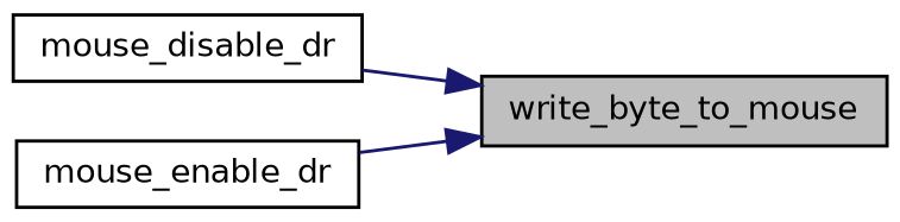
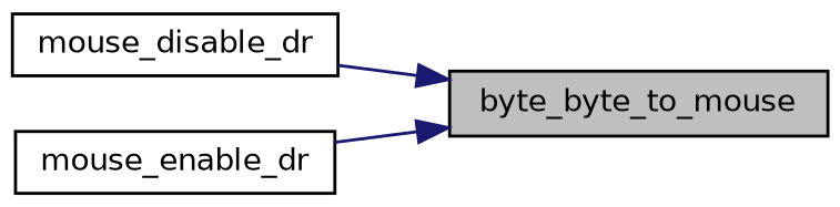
  digraph {
    rankdir=RL
    node [color=black fillcolor=white fontname=Helvetica fontsize=10 shape=record style=filled]
    edge [color=midnightblue dir=back fontname=Helvetica fontsize=10 labelfontname=Helvetica labelfontsize=10 style=solid]
-   n1 [fillcolor=grey75 fontcolor=black height=0.2 label=write_byte_to_mouse width=0.4]
+   n1 [fillcolor=grey75 fontcolor=black height=0.2 label=byte_byte_to_mouse width=0.4]
    n2 [height=0.2 label=mouse_disable_dr width=0.4]
    n3 [height=0.2 label=mouse_enable_dr width=0.4]
    n1 -> n2
    n1 -> n3
  }
